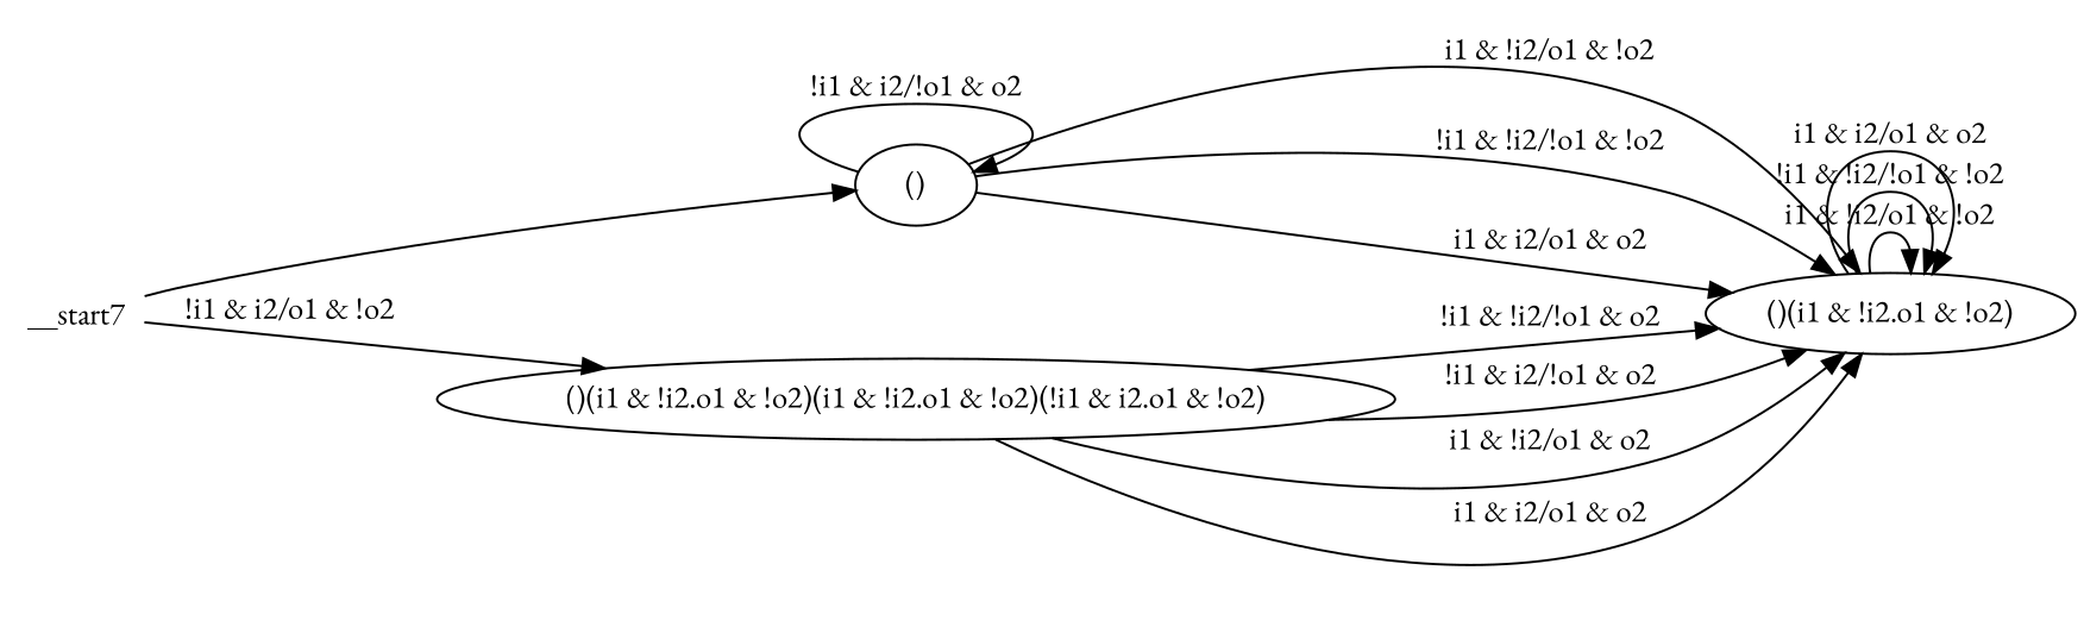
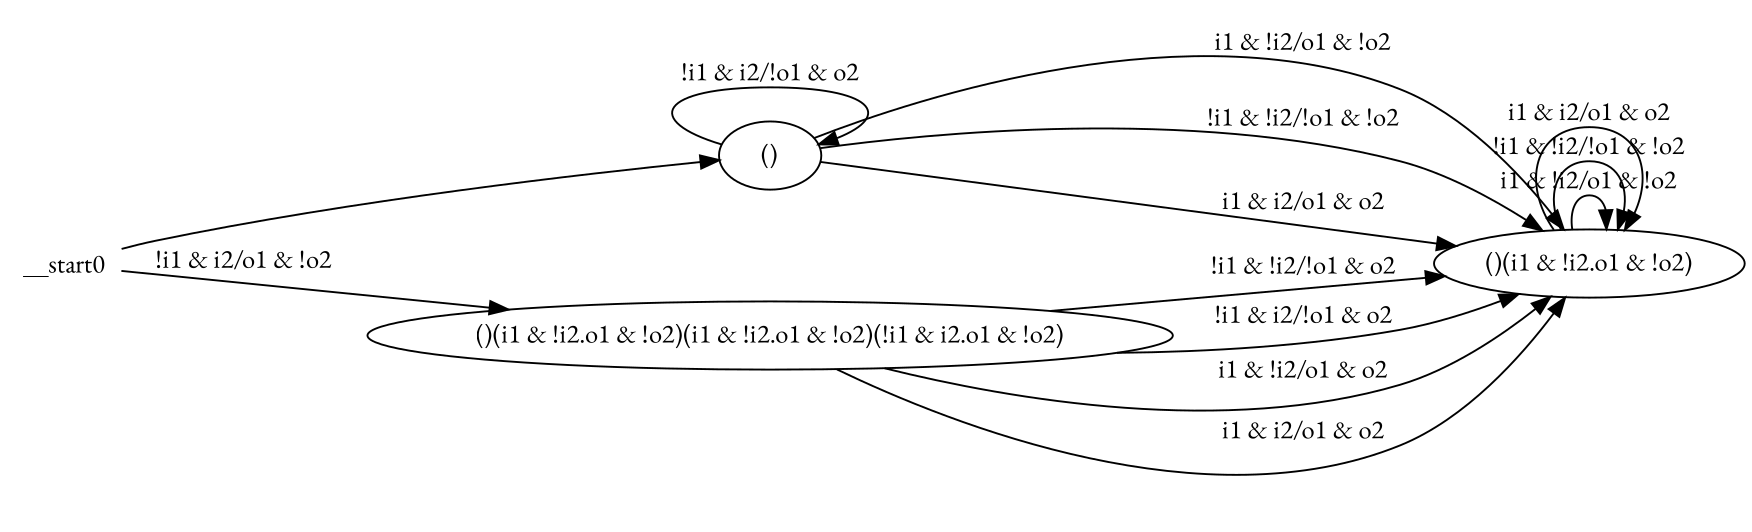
  digraph {
    fontname="EB Garamond"
    rankdir=LR
    node [fontname="EB Garamond"]
    edge [fontname="EB Garamond"]
    n1 [label="()"]
    n2 [label="()(i1 & !i2.o1 & !o2)"]
    n3 [label="()(i1 & !i2.o1 & !o2)(i1 & !i2.o1 & !o2)(!i1 & i2.o1 & !o2)"]
-   __start0 [shape=none label=__start7]
+   __start0 [shape=none]
    n1 -> n1 [label="!i1 & i2/!o1 & o2"]
    n1 -> n2 [label="i1 & !i2/o1 & !o2"]
    n1 -> n2 [label="!i1 & !i2/!o1 & !o2"]
    n1 -> n2 [label="i1 & i2/o1 & o2"]
    n2 -> n2 [label="i1 & !i2/o1 & !o2"]
    n2 -> n2 [label="!i1 & !i2/!o1 & !o2"]
    n2 -> n2 [label="i1 & i2/o1 & o2"]
    n3 -> n2 [label="!i1 & !i2/!o1 & o2"]
    n3 -> n2 [label="!i1 & i2/!o1 & o2"]
    n3 -> n2 [label="i1 & !i2/o1 & o2"]
    n3 -> n2 [label="i1 & i2/o1 & o2"]
    __start0 -> n1
    __start0 -> n3 [label="!i1 & i2/o1 & !o2"]
  }
